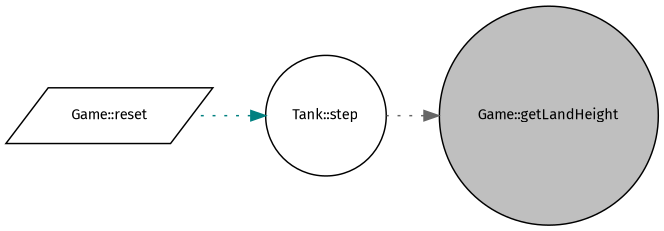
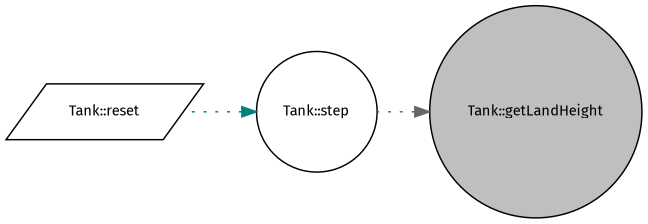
  digraph {
    fontname="Fira Sans"
    rankdir=RL
    node [color=black fillcolor=white fontname="Fira Sans" fontsize=10 shape=circle style=filled]
    edge [dir=back fontname="Fira Sans" fontsize=10 labelfontname=Helvetica labelfontsize=10 style=dotted]
-   n1 [fillcolor=grey75 fontcolor=black height=0.2 label="Game::getLandHeight" width=0.4]
+   n1 [fillcolor=grey75 fontcolor=black height=0.2 label="Tank::getLandHeight" width=0.4]
    n2 [height=0.2 label="Tank::step" width=0.4]
-   n3 [height=0.2 label="Game::reset" shape=parallelogram width=0.4]
+   n3 [height=0.2 label="Tank::reset" shape=parallelogram width=0.4]
    n1 -> n2 [color=gray40]
    n2 -> n3 [color=teal]
  }
